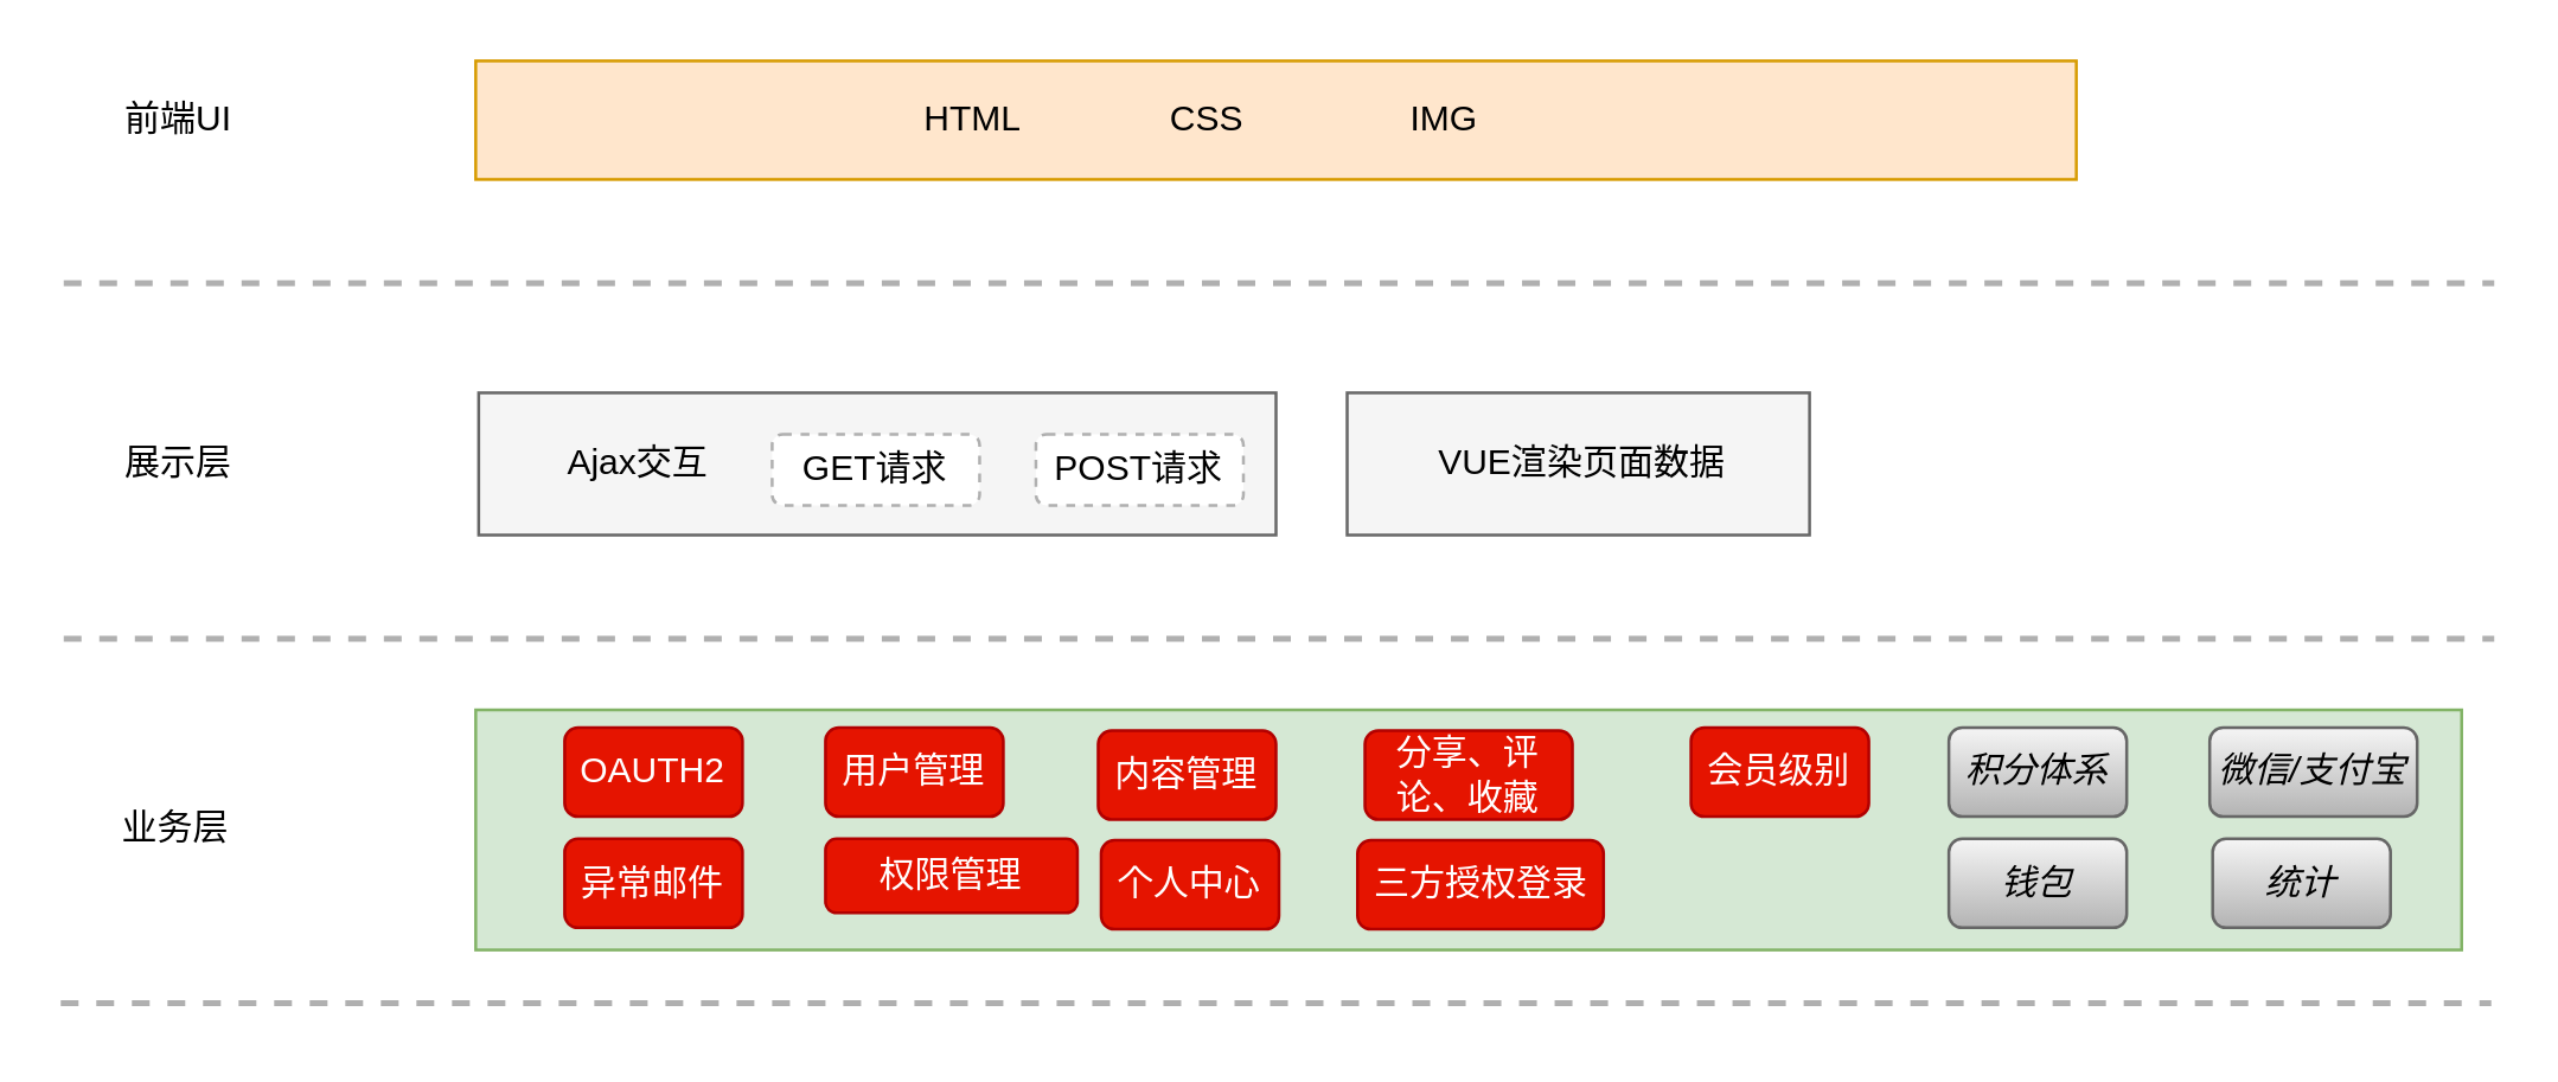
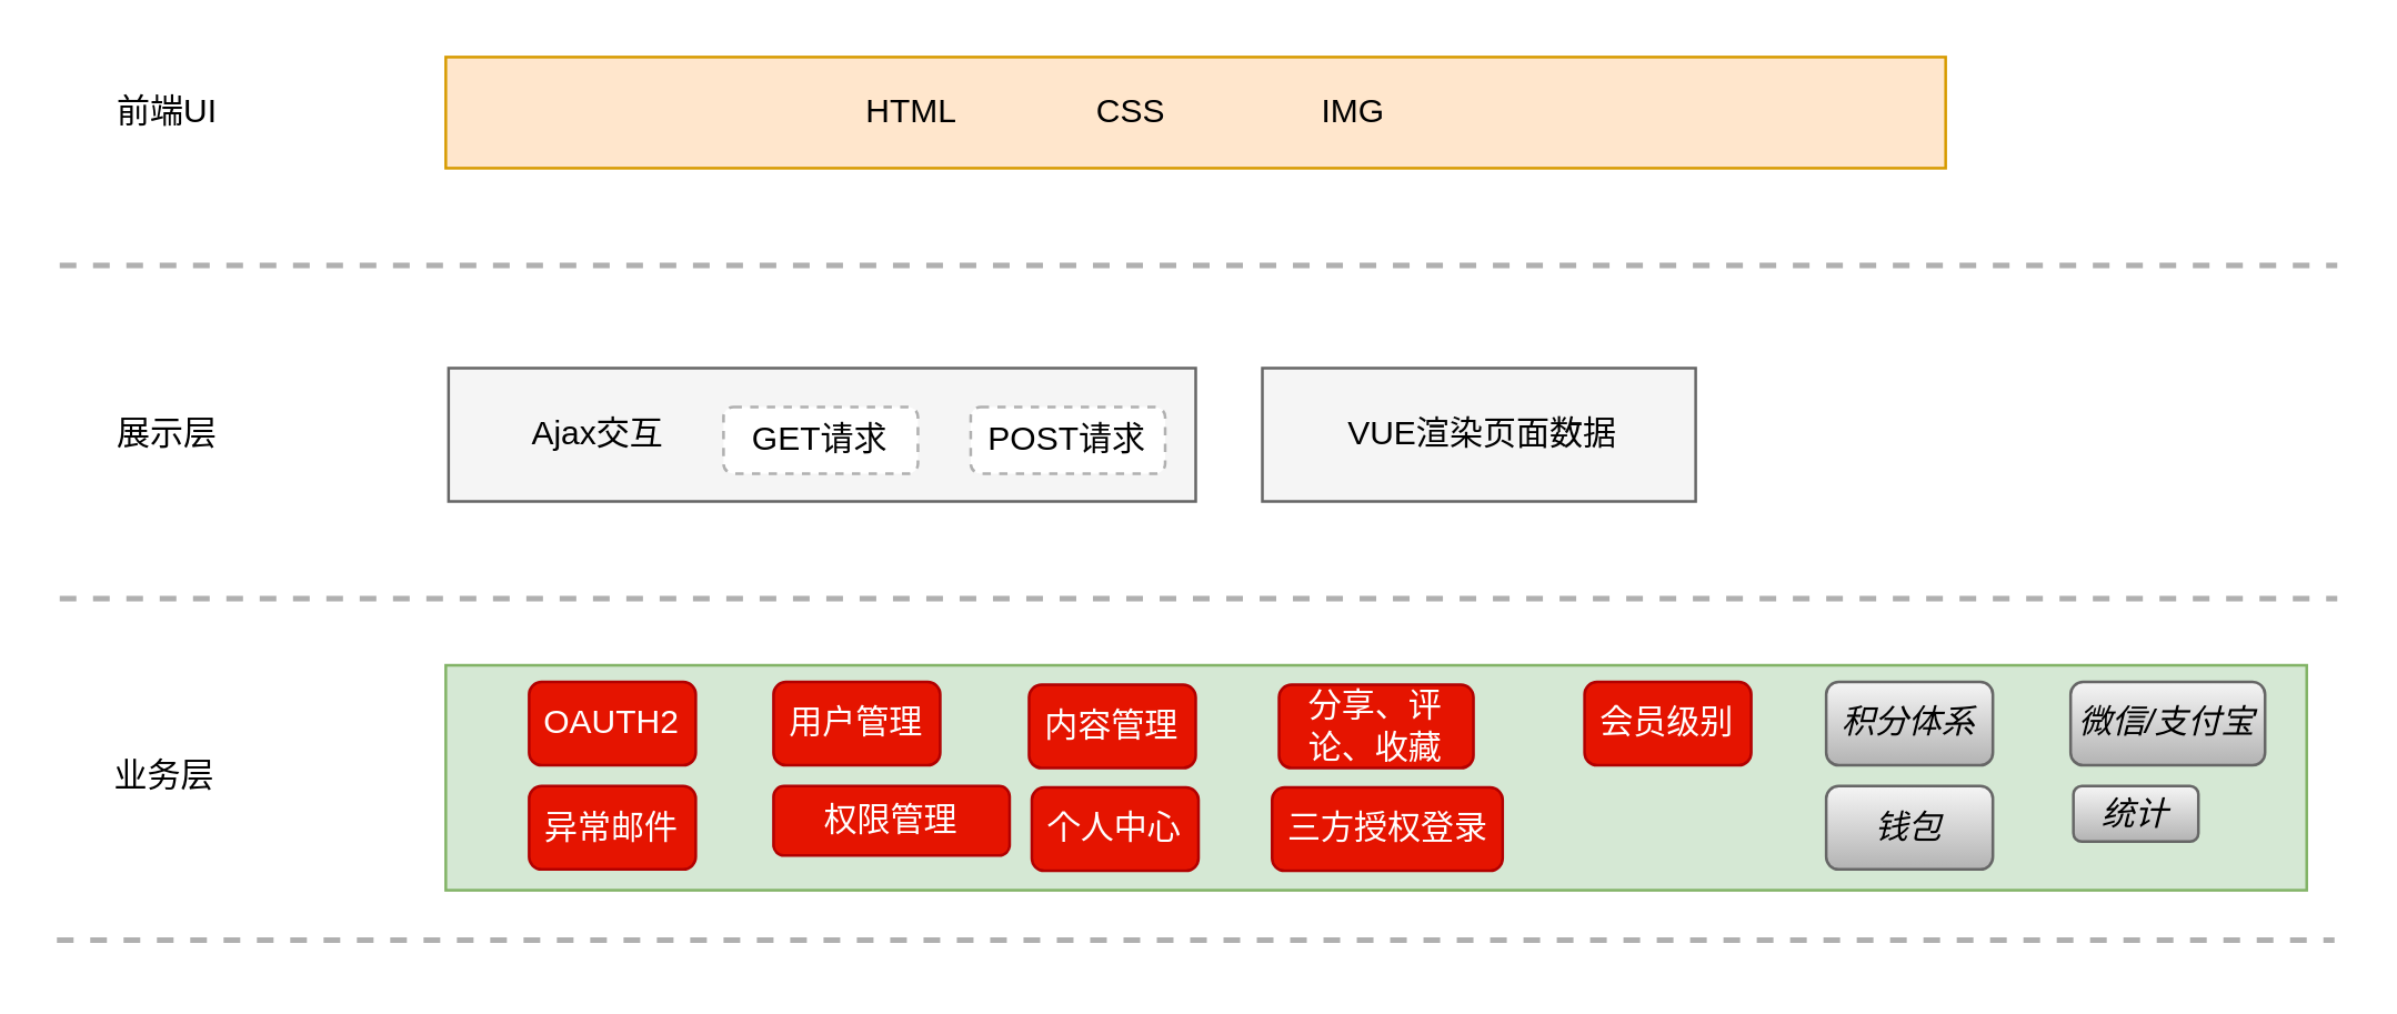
  <mxCell id="0" />
  <mxCell id="1" parent="0" />
  <mxCell id="2" value="" style="rounded=0;whiteSpace=wrap;html=1;fillColor=#f5f5f5;strokeColor=#666666;fontColor=#333333;" vertex="1" parent="1"><mxGeometry x="454" y="132" width="156" height="48" as="geometry" /></mxCell>
  <mxCell id="3" value="" style="rounded=0;whiteSpace=wrap;html=1;fillColor=#ffe6cc;strokeColor=#d79b00;" vertex="1" parent="1"><mxGeometry x="160" y="20" width="540" height="40" as="geometry" /></mxCell>
  <mxCell id="4" value="" style="line;strokeWidth=2;html=1;dashed=1;strokeColor=#B0B0B0;" vertex="1" parent="1"><mxGeometry x="21" y="90" width="820" height="10" as="geometry" /></mxCell>
  <mxCell id="5" value="前端UI" style="text;html=1;strokeColor=none;fillColor=none;align=center;verticalAlign=middle;whiteSpace=wrap;rounded=0;" vertex="1" parent="1"><mxGeometry x="40" y="30" width="40" height="20" as="geometry" /></mxCell>
  <mxCell id="6" value="HTML" style="text;html=1;strokeColor=none;fillColor=none;align=center;verticalAlign=middle;whiteSpace=wrap;rounded=0;" vertex="1" parent="1"><mxGeometry x="308" y="30" width="40" height="20" as="geometry" /></mxCell>
  <mxCell id="7" value="VUE渲染页面数据" style="text;html=1;strokeColor=none;fillColor=none;align=center;verticalAlign=middle;whiteSpace=wrap;rounded=0;" vertex="1" parent="1"><mxGeometry x="482" y="146" width="103" height="20" as="geometry" /></mxCell>
  <mxCell id="8" value="CSS" style="text;html=1;strokeColor=none;fillColor=none;align=center;verticalAlign=middle;whiteSpace=wrap;rounded=0;" vertex="1" parent="1"><mxGeometry x="387" y="30" width="40" height="20" as="geometry" /></mxCell>
  <mxCell id="9" value="IMG" style="text;html=1;strokeColor=none;fillColor=none;align=center;verticalAlign=middle;whiteSpace=wrap;rounded=0;" vertex="1" parent="1"><mxGeometry x="467" y="30" width="40" height="20" as="geometry" /></mxCell>
  <mxCell id="10" value="" style="rounded=0;whiteSpace=wrap;html=1;fillColor=#f5f5f5;strokeColor=#666666;fontColor=#333333;" vertex="1" parent="1"><mxGeometry x="161" y="132" width="269" height="48" as="geometry" /></mxCell>
  <mxCell id="11" value="" style="line;strokeWidth=2;html=1;dashed=1;strokeColor=#B0B0B0;" vertex="1" parent="1"><mxGeometry x="21" y="210" width="820" height="10" as="geometry" /></mxCell>
  <mxCell id="12" value="展示层" style="text;html=1;strokeColor=none;fillColor=none;align=center;verticalAlign=middle;whiteSpace=wrap;rounded=0;" vertex="1" parent="1"><mxGeometry x="40" y="146" width="40" height="20" as="geometry" /></mxCell>
  <mxCell id="13" value="Ajax交互" style="text;html=1;strokeColor=none;fillColor=none;align=center;verticalAlign=middle;whiteSpace=wrap;rounded=0;dashed=1;" vertex="1" parent="1"><mxGeometry x="190" y="146" width="50" height="20" as="geometry" /></mxCell>
  <mxCell id="14" value="GET请求" style="rounded=1;whiteSpace=wrap;html=1;dashed=1;strokeColor=#B0B0B0;" vertex="1" parent="1"><mxGeometry x="260" y="146" width="70" height="24" as="geometry" /></mxCell>
  <mxCell id="15" value="POST请求" style="rounded=1;whiteSpace=wrap;html=1;dashed=1;strokeColor=#B0B0B0;" vertex="1" parent="1"><mxGeometry x="349" y="146" width="70" height="24" as="geometry" /></mxCell>
  <mxCell id="16" value="" style="line;strokeWidth=2;html=1;dashed=1;strokeColor=#B0B0B0;" vertex="1" parent="1"><mxGeometry x="20" y="333" width="820" height="10" as="geometry" /></mxCell>
  <mxCell id="17" value="业务层" style="text;html=1;strokeColor=none;fillColor=none;align=center;verticalAlign=middle;whiteSpace=wrap;rounded=0;" vertex="1" parent="1"><mxGeometry x="39" y="269" width="40" height="20" as="geometry" /></mxCell>
  <mxCell id="18" value="" style="rounded=0;whiteSpace=wrap;html=1;strokeColor=#82b366;fillColor=#d5e8d4;" vertex="1" parent="1"><mxGeometry x="160" y="239" width="670" height="81" as="geometry" /></mxCell>
  <mxCell id="19" value="OAUTH2" style="rounded=1;whiteSpace=wrap;html=1;strokeColor=#B20000;fillColor=#e51400;fontColor=#ffffff;" vertex="1" parent="1"><mxGeometry x="190" y="245" width="60" height="30" as="geometry" /></mxCell>
  <mxCell id="20" value="异常邮件" style="rounded=1;whiteSpace=wrap;html=1;strokeColor=#B20000;fillColor=#e51400;fontColor=#ffffff;" vertex="1" parent="1"><mxGeometry x="190" y="282.5" width="60" height="30" as="geometry" /></mxCell>
  <mxCell id="21" value="用户管理" style="rounded=1;whiteSpace=wrap;html=1;strokeColor=#B20000;fillColor=#e51400;fontColor=#ffffff;" vertex="1" parent="1"><mxGeometry x="278" y="245" width="60" height="30" as="geometry" /></mxCell>
  <mxCell id="22" value="权限管理" style="rounded=1;whiteSpace=wrap;html=1;strokeColor=#B20000;fillColor=#e51400;fontColor=#ffffff;" vertex="1" parent="1"><mxGeometry x="278" y="282.5" width="85" height="25" as="geometry" /></mxCell>
  <mxCell id="23" value="内容管理" style="rounded=1;whiteSpace=wrap;html=1;strokeColor=#B20000;fillColor=#e51400;fontColor=#ffffff;" vertex="1" parent="1"><mxGeometry x="370" y="246" width="60" height="30" as="geometry" /></mxCell>
- <mxCell id="24" value="统计" style="rounded=1;whiteSpace=wrap;html=1;strokeColor=#666666;fillColor=#f5f5f5;fontStyle=2;gradientColor=#b3b3b3;" vertex="1" parent="1"><mxGeometry x="746" y="282.5" width="60" height="30" as="geometry" /></mxCell>
+ <mxCell id="24" value="统计" style="rounded=1;whiteSpace=wrap;html=1;strokeColor=#666666;fillColor=#f5f5f5;fontStyle=2;gradientColor=#b3b3b3;" vertex="1" parent="1"><mxGeometry x="746" y="282.5" width="45" height="20" as="geometry" /></mxCell>
  <mxCell id="25" value="积分体系" style="rounded=1;whiteSpace=wrap;html=1;strokeColor=#666666;fillColor=#f5f5f5;fontStyle=2;gradientColor=#b3b3b3;" vertex="1" parent="1"><mxGeometry x="657" y="245" width="60" height="30" as="geometry" /></mxCell>
  <mxCell id="26" value="会员级别" style="rounded=1;whiteSpace=wrap;html=1;strokeColor=#B20000;fillColor=#e51400;fontColor=#ffffff;" vertex="1" parent="1"><mxGeometry x="570" y="245" width="60" height="30" as="geometry" /></mxCell>
  <mxCell id="27" value="个人中心" style="rounded=1;whiteSpace=wrap;html=1;strokeColor=#B20000;fillColor=#e51400;fontColor=#ffffff;" vertex="1" parent="1"><mxGeometry x="371" y="283" width="60" height="30" as="geometry" /></mxCell>
  <mxCell id="28" value="钱包" style="rounded=1;whiteSpace=wrap;html=1;strokeColor=#666666;fillColor=#f5f5f5;fontStyle=2;gradientColor=#b3b3b3;" vertex="1" parent="1"><mxGeometry x="657" y="282.5" width="60" height="30" as="geometry" /></mxCell>
  <mxCell id="29" value="微信/支付宝" style="rounded=1;whiteSpace=wrap;html=1;strokeColor=#666666;fillColor=#f5f5f5;fontStyle=2;gradientColor=#b3b3b3;" vertex="1" parent="1"><mxGeometry x="745" y="245" width="70" height="30" as="geometry" /></mxCell>
  <mxCell id="30" value="三方授权登录" style="rounded=1;whiteSpace=wrap;html=1;strokeColor=#B20000;fillColor=#e51400;fontColor=#ffffff;" vertex="1" parent="1"><mxGeometry x="457.5" y="283" width="83" height="30" as="geometry" /></mxCell>
  <mxCell id="31" value="分享、评论、收藏" style="rounded=1;whiteSpace=wrap;html=1;strokeColor=#B20000;fillColor=#e51400;fontColor=#ffffff;" vertex="1" parent="1"><mxGeometry x="460" y="246" width="70" height="30" as="geometry" /></mxCell>
